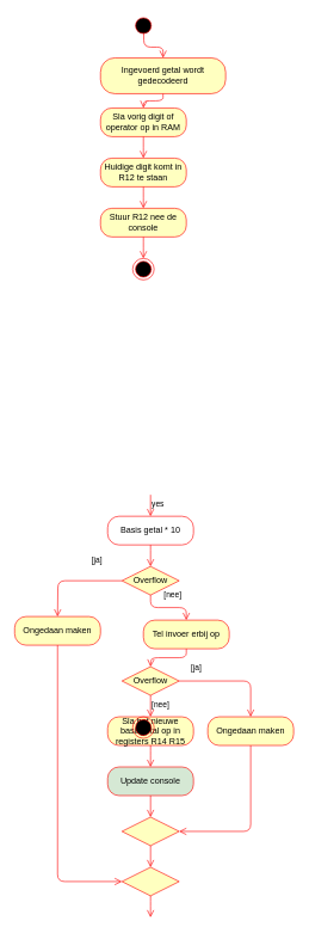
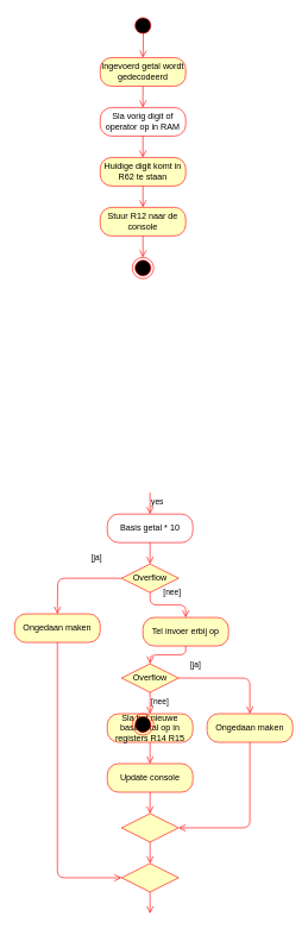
  <mxCell id="0" />
  <mxCell id="1" parent="0" />
  <mxCell id="2" value="" style="ellipse;html=1;shape=startState;fillColor=#000000;strokeColor=#ff0000;" parent="1" vertex="1"><mxGeometry x="185" y="20" width="30" height="30" as="geometry" /></mxCell>
  <mxCell id="3" value="" style="edgeStyle=orthogonalEdgeStyle;html=1;verticalAlign=bottom;endArrow=open;endSize=8;strokeColor=#ff0000;entryX=0.5;entryY=0;entryDx=0;entryDy=0;exitX=0.518;exitY=0.849;exitDx=0;exitDy=0;exitPerimeter=0;" parent="1" source="2" target="4" edge="1"><mxGeometry relative="1" as="geometry"><mxPoint x="205" y="80" as="targetPoint" /><mxPoint x="200" y="50" as="sourcePoint" /></mxGeometry></mxCell>
- <mxCell id="4" value="Ingevoerd getal wordt gedecodeerd" style="rounded=1;whiteSpace=wrap;html=1;arcSize=40;fontColor=#000000;fillColor=#ffffc0;strokeColor=#ff0000;" parent="1" vertex="1"><mxGeometry x="140" y="80" width="175" height="50" as="geometry" /></mxCell>
+ <mxCell id="4" value="Ingevoerd getal wordt gedecodeerd" style="rounded=1;whiteSpace=wrap;html=1;arcSize=40;fontColor=#000000;fillColor=#ffffc0;strokeColor=#ff0000;" parent="1" vertex="1"><mxGeometry x="140" y="80" width="120" height="40" as="geometry" /></mxCell>
  <mxCell id="5" value="" style="edgeStyle=orthogonalEdgeStyle;html=1;verticalAlign=bottom;endArrow=open;endSize=8;strokeColor=#ff0000;" parent="1" source="4" edge="1"><mxGeometry relative="1" as="geometry"><mxPoint x="200" y="150" as="targetPoint" /></mxGeometry></mxCell>
  <mxCell id="6" value="Overflow" style="rhombus;whiteSpace=wrap;html=1;fillColor=#ffffc0;strokeColor=#ff0000;" parent="1" vertex="1"><mxGeometry x="170" y="790" width="80" height="40" as="geometry" /></mxCell>
  <mxCell id="7" value="[nee]" style="edgeStyle=orthogonalEdgeStyle;html=1;align=left;verticalAlign=bottom;endArrow=open;endSize=8;strokeColor=#ff0000;entryX=0.5;entryY=0;entryDx=0;entryDy=0;" parent="1" source="6" target="9" edge="1"><mxGeometry x="-0.2" y="10" relative="1" as="geometry"><mxPoint x="210" y="910" as="targetPoint" /><mxPoint as="offset" /></mxGeometry></mxCell>
  <mxCell id="8" value="[ja]" style="edgeStyle=orthogonalEdgeStyle;html=1;align=left;verticalAlign=top;endArrow=open;endSize=8;strokeColor=#ff0000;" parent="1" source="6" edge="1"><mxGeometry x="-0.2" y="-22" relative="1" as="geometry"><mxPoint x="80" y="860" as="targetPoint" /><mxPoint x="12" y="-20" as="offset" /></mxGeometry></mxCell>
  <mxCell id="9" value="Tel invoer erbij op" style="rounded=1;whiteSpace=wrap;html=1;arcSize=40;fontColor=#000000;fillColor=#ffffc0;strokeColor=#ff0000;" parent="1" vertex="1"><mxGeometry x="200" y="865" width="120" height="40" as="geometry" /></mxCell>
  <mxCell id="10" value="" style="edgeStyle=orthogonalEdgeStyle;html=1;verticalAlign=bottom;endArrow=open;endSize=8;strokeColor=#ff0000;" parent="1" source="9" edge="1"><mxGeometry relative="1" as="geometry"><mxPoint x="210" y="930" as="targetPoint" /></mxGeometry></mxCell>
  <mxCell id="11" value="Basis getal * 10" style="rounded=1;whiteSpace=wrap;html=1;arcSize=40;fontColor=#000000;fillColor=#ffffff;strokeColor=#ff0000;" parent="1" vertex="1"><mxGeometry x="150" y="720" width="120" height="40" as="geometry" /></mxCell>
  <mxCell id="12" value="" style="edgeStyle=orthogonalEdgeStyle;html=1;verticalAlign=bottom;endArrow=open;endSize=8;strokeColor=#ff0000;" parent="1" source="11" edge="1"><mxGeometry relative="1" as="geometry"><mxPoint x="210" y="790" as="targetPoint" /></mxGeometry></mxCell>
  <mxCell id="13" value="Ongedaan maken" style="rounded=1;whiteSpace=wrap;html=1;arcSize=40;fontColor=#000000;fillColor=#ffffc0;strokeColor=#ff0000;" parent="1" vertex="1"><mxGeometry x="20" y="860" width="120" height="40" as="geometry" /></mxCell>
  <mxCell id="14" value="" style="edgeStyle=orthogonalEdgeStyle;html=1;verticalAlign=bottom;endArrow=open;endSize=8;strokeColor=#ff0000;entryX=0;entryY=0.5;entryDx=0;entryDy=0;" parent="1" source="13" target="26" edge="1"><mxGeometry relative="1" as="geometry"><mxPoint x="80" y="960" as="targetPoint" /><Array as="points"><mxPoint x="80" y="1230" /></Array></mxGeometry></mxCell>
  <mxCell id="15" value="Overflow" style="rhombus;whiteSpace=wrap;html=1;fillColor=#ffffc0;strokeColor=#ff0000;" parent="1" vertex="1"><mxGeometry x="170" y="930" width="80" height="40" as="geometry" /></mxCell>
  <mxCell id="16" value="[ja]" style="edgeStyle=orthogonalEdgeStyle;html=1;align=left;verticalAlign=bottom;endArrow=open;endSize=8;strokeColor=#ff0000;entryX=0.5;entryY=0;entryDx=0;entryDy=0;" parent="1" source="15" target="20" edge="1"><mxGeometry x="-0.8" y="10" relative="1" as="geometry"><mxPoint x="350" y="990" as="targetPoint" /><mxPoint as="offset" /></mxGeometry></mxCell>
  <mxCell id="17" value="[nee]" style="edgeStyle=orthogonalEdgeStyle;html=1;align=left;verticalAlign=top;endArrow=open;endSize=8;strokeColor=#ff0000;" parent="1" source="15" edge="1"><mxGeometry x="-1" relative="1" as="geometry"><mxPoint x="210" y="1000" as="targetPoint" /></mxGeometry></mxCell>
  <mxCell id="18" value="Sla het nieuwe basisgetal op in registers R14 R15" style="rounded=1;whiteSpace=wrap;html=1;arcSize=40;fontColor=#000000;fillColor=#ffffc0;strokeColor=#ff0000;" parent="1" vertex="1"><mxGeometry x="150" y="1000" width="120" height="40" as="geometry" /></mxCell>
  <mxCell id="19" value="" style="edgeStyle=orthogonalEdgeStyle;html=1;verticalAlign=bottom;endArrow=open;endSize=8;strokeColor=#ff0000;" parent="1" source="18" edge="1"><mxGeometry relative="1" as="geometry"><mxPoint x="210" y="1070" as="targetPoint" /></mxGeometry></mxCell>
  <mxCell id="20" value="Ongedaan maken" style="rounded=1;whiteSpace=wrap;html=1;arcSize=40;fontColor=#000000;fillColor=#ffffc0;strokeColor=#ff0000;" parent="1" vertex="1"><mxGeometry x="290" y="1000" width="120" height="40" as="geometry" /></mxCell>
  <mxCell id="21" value="" style="edgeStyle=orthogonalEdgeStyle;html=1;verticalAlign=bottom;endArrow=open;endSize=8;strokeColor=#ff0000;entryX=1;entryY=0.5;entryDx=0;entryDy=0;" parent="1" source="20" target="22" edge="1"><mxGeometry relative="1" as="geometry"><mxPoint x="350" y="1070" as="targetPoint" /><Array as="points"><mxPoint x="350" y="1160" /></Array></mxGeometry></mxCell>
  <mxCell id="22" value="" style="rhombus;whiteSpace=wrap;html=1;fillColor=#ffffc0;strokeColor=#ff0000;" parent="1" vertex="1"><mxGeometry x="170" y="1140" width="80" height="40" as="geometry" /></mxCell>
  <mxCell id="23" value="" style="edgeStyle=orthogonalEdgeStyle;html=1;align=left;verticalAlign=top;endArrow=open;endSize=8;strokeColor=#ff0000;entryX=0.5;entryY=0;entryDx=0;entryDy=0;" parent="1" source="22" target="26" edge="1"><mxGeometry x="-1" relative="1" as="geometry"><mxPoint x="210" y="1220" as="targetPoint" /></mxGeometry></mxCell>
- <mxCell id="24" value="Update console" style="rounded=1;whiteSpace=wrap;html=1;arcSize=40;fontColor=#000000;fillColor=#d5e8d4;strokeColor=#ff0000;" parent="1" vertex="1"><mxGeometry x="150" y="1070" width="120" height="40" as="geometry" /></mxCell>
+ <mxCell id="24" value="Update console" style="rounded=1;whiteSpace=wrap;html=1;arcSize=40;fontColor=#000000;fillColor=#ffffc0;strokeColor=#ff0000;" parent="1" vertex="1"><mxGeometry x="150" y="1070" width="120" height="40" as="geometry" /></mxCell>
  <mxCell id="25" value="" style="edgeStyle=orthogonalEdgeStyle;html=1;verticalAlign=bottom;endArrow=open;endSize=8;strokeColor=#ff0000;entryX=0.5;entryY=0;entryDx=0;entryDy=0;" parent="1" source="24" target="22" edge="1"><mxGeometry relative="1" as="geometry"><mxPoint x="210" y="1170" as="targetPoint" /><Array as="points" /></mxGeometry></mxCell>
  <mxCell id="26" value="" style="rhombus;whiteSpace=wrap;html=1;fillColor=#ffffc0;strokeColor=#ff0000;" parent="1" vertex="1"><mxGeometry x="170" y="1210" width="80" height="40" as="geometry" /></mxCell>
  <mxCell id="27" value="" style="edgeStyle=orthogonalEdgeStyle;html=1;align=left;verticalAlign=top;endArrow=open;endSize=8;strokeColor=#ff0000;" parent="1" source="26" edge="1"><mxGeometry x="-1" relative="1" as="geometry"><mxPoint x="210" y="1280" as="targetPoint" /></mxGeometry></mxCell>
  <mxCell id="28" value="yes" style="edgeStyle=orthogonalEdgeStyle;html=1;align=left;verticalAlign=top;endArrow=open;endSize=8;strokeColor=#ff0000;" parent="1" edge="1"><mxGeometry x="-1" relative="1" as="geometry"><mxPoint x="210" y="720" as="targetPoint" /><mxPoint x="210" y="690" as="sourcePoint" /></mxGeometry></mxCell>
  <mxCell id="29" value="" style="ellipse;html=1;shape=endState;fillColor=#000000;strokeColor=#ff0000;" parent="1" vertex="1"><mxGeometry x="185" y="1000" width="30" height="30" as="geometry" /></mxCell>
- <mxCell id="30" value="Sla vorig digit of operator op in RAM" style="rounded=1;whiteSpace=wrap;html=1;arcSize=40;fontColor=#000000;fillColor=#ffffc0;strokeColor=#ff0000;" parent="1" vertex="1"><mxGeometry x="140" y="150" width="120" height="40" as="geometry" /></mxCell>
+ <mxCell id="30" value="Sla vorig digit of operator op in RAM" style="rounded=1;whiteSpace=wrap;html=1;arcSize=40;fontColor=#000000;fillColor=#ffffff;strokeColor=#ff0000;" parent="1" vertex="1"><mxGeometry x="140" y="150" width="120" height="40" as="geometry" /></mxCell>
  <mxCell id="31" value="" style="edgeStyle=orthogonalEdgeStyle;html=1;verticalAlign=bottom;endArrow=open;endSize=8;strokeColor=#ff0000;" parent="1" source="30" edge="1"><mxGeometry relative="1" as="geometry"><mxPoint x="200" y="220" as="targetPoint" /></mxGeometry></mxCell>
- <mxCell id="32" value="Huidige digit komt in R12 te staan" style="rounded=1;whiteSpace=wrap;html=1;arcSize=40;fontColor=#000000;fillColor=#ffffc0;strokeColor=#ff0000;" parent="1" vertex="1"><mxGeometry x="140" y="220" width="120" height="40" as="geometry" /></mxCell>
+ <mxCell id="32" value="Huidige digit komt in R62 te staan" style="rounded=1;whiteSpace=wrap;html=1;arcSize=40;fontColor=#000000;fillColor=#ffffc0;strokeColor=#ff0000;" parent="1" vertex="1"><mxGeometry x="140" y="220" width="120" height="40" as="geometry" /></mxCell>
  <mxCell id="33" value="" style="edgeStyle=orthogonalEdgeStyle;html=1;verticalAlign=bottom;endArrow=open;endSize=8;strokeColor=#ff0000;" parent="1" source="32" edge="1"><mxGeometry relative="1" as="geometry"><mxPoint x="200" y="290" as="targetPoint" /></mxGeometry></mxCell>
- <mxCell id="34" value="Stuur R12 nee de console" style="rounded=1;whiteSpace=wrap;html=1;arcSize=40;fontColor=#000000;fillColor=#ffffc0;strokeColor=#ff0000;" parent="1" vertex="1"><mxGeometry x="140" y="290" width="120" height="40" as="geometry" /></mxCell>
+ <mxCell id="34" value="Stuur R12 naar de console" style="rounded=1;whiteSpace=wrap;html=1;arcSize=40;fontColor=#000000;fillColor=#ffffc0;strokeColor=#ff0000;" parent="1" vertex="1"><mxGeometry x="140" y="290" width="120" height="40" as="geometry" /></mxCell>
  <mxCell id="35" value="" style="edgeStyle=orthogonalEdgeStyle;html=1;verticalAlign=bottom;endArrow=open;endSize=8;strokeColor=#ff0000;" parent="1" source="34" edge="1"><mxGeometry relative="1" as="geometry"><mxPoint x="200" y="360" as="targetPoint" /></mxGeometry></mxCell>
  <mxCell id="36" value="" style="ellipse;html=1;shape=endState;fillColor=#000000;strokeColor=#ff0000;" parent="1" vertex="1"><mxGeometry x="185" y="360" width="30" height="30" as="geometry" /></mxCell>
